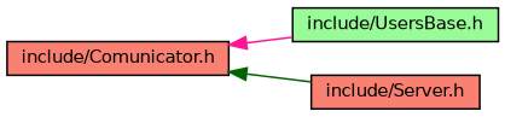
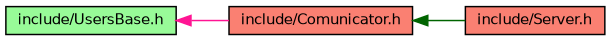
  digraph {
    rankdir=LR
    node [color=black fillcolor=salmon fontname=Helvetica fontsize=10 shape=record style=filled]
    edge [dir=back fontname=Helvetica fontsize=10 labelfontname=Helvetica labelfontsize=10 style=solid]
    n1 [fillcolor=palegreen fontcolor=black height=0.2 label="include/UsersBase.h" width=0.4]
    n2 [height=0.2 label="include/Comunicator.h" width=0.4]
    n3 [height=0.2 label="include/Server.h" width=0.4]
-   n2 -> n1 [color=deeppink]
+   n1 -> n2 [color=deeppink]
    n2 -> n3 [color=darkgreen]
  }
